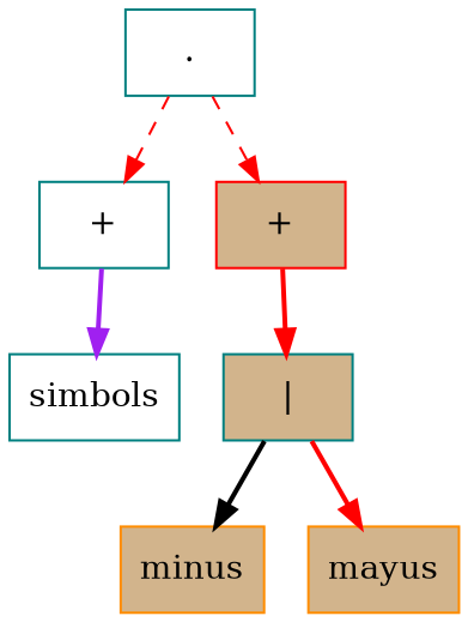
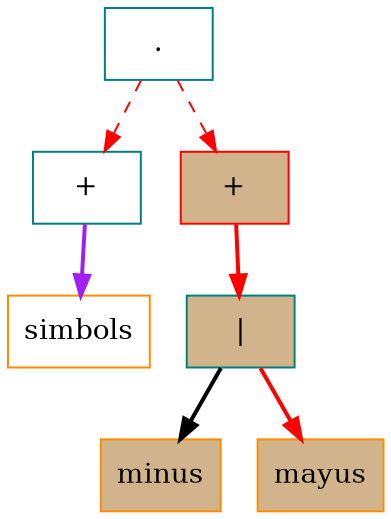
  digraph {
    concentrate=true
    rankdir=UD
    node [shape=box style=filled fillcolor=tan color=teal]
    edge [color=red style=bold]
    n1 [label="." fillcolor=white]
    n2 [label="+" fillcolor=white]
    n3 [label="+" color=red]
-   n4 [label=simbols fillcolor=white]
+   n4 [label=simbols fillcolor=white color=darkorange]
    n5 [label="|"]
    n6 [label=minus color=darkorange]
    n7 [label=mayus color=darkorange]
    n1 -> n2 [style=dashed]
    n1 -> n3 [style=dashed]
    n2 -> n4 [color=purple]
    n3 -> n5
    n5 -> n6 [color=black]
    n5 -> n7
  }
